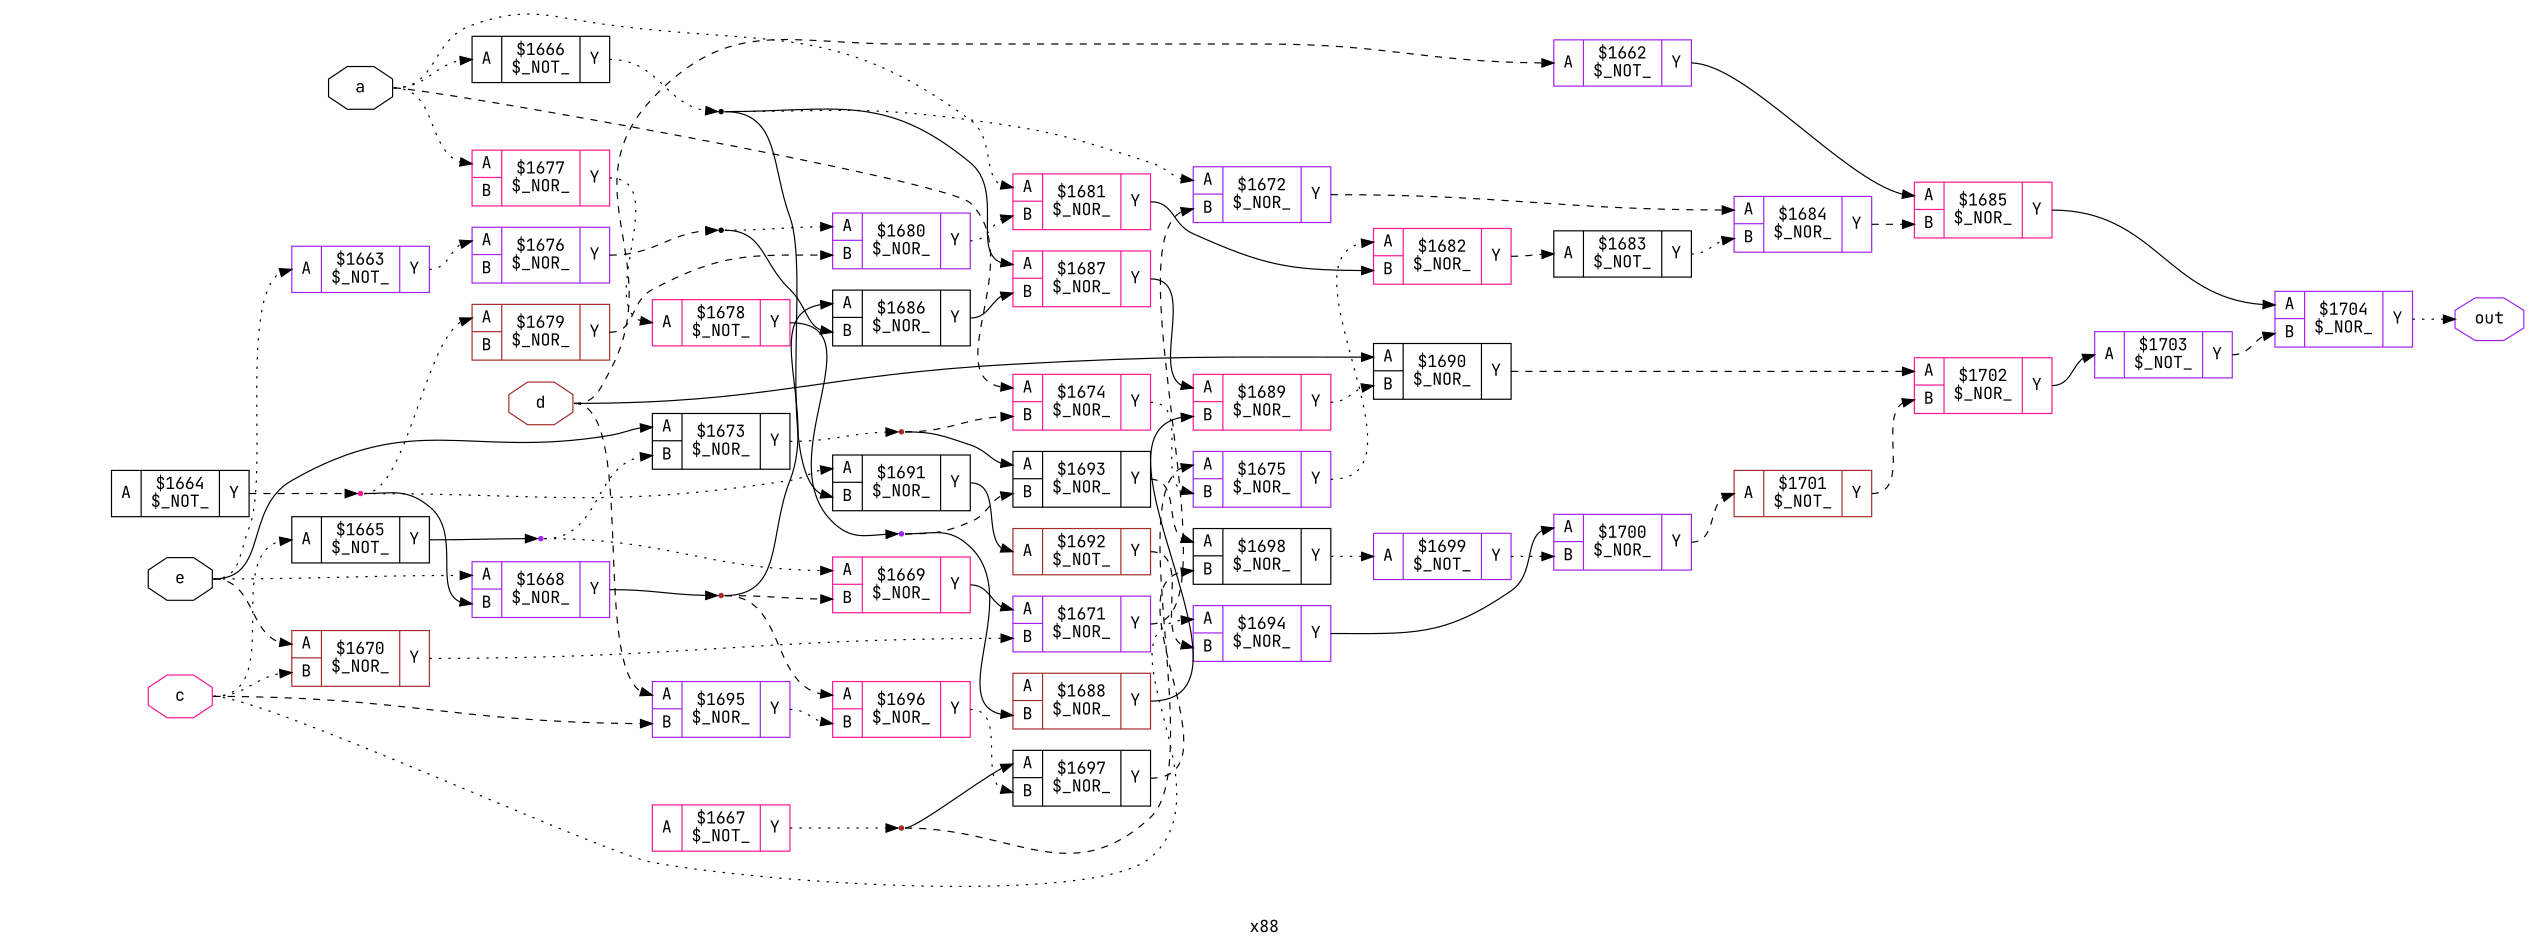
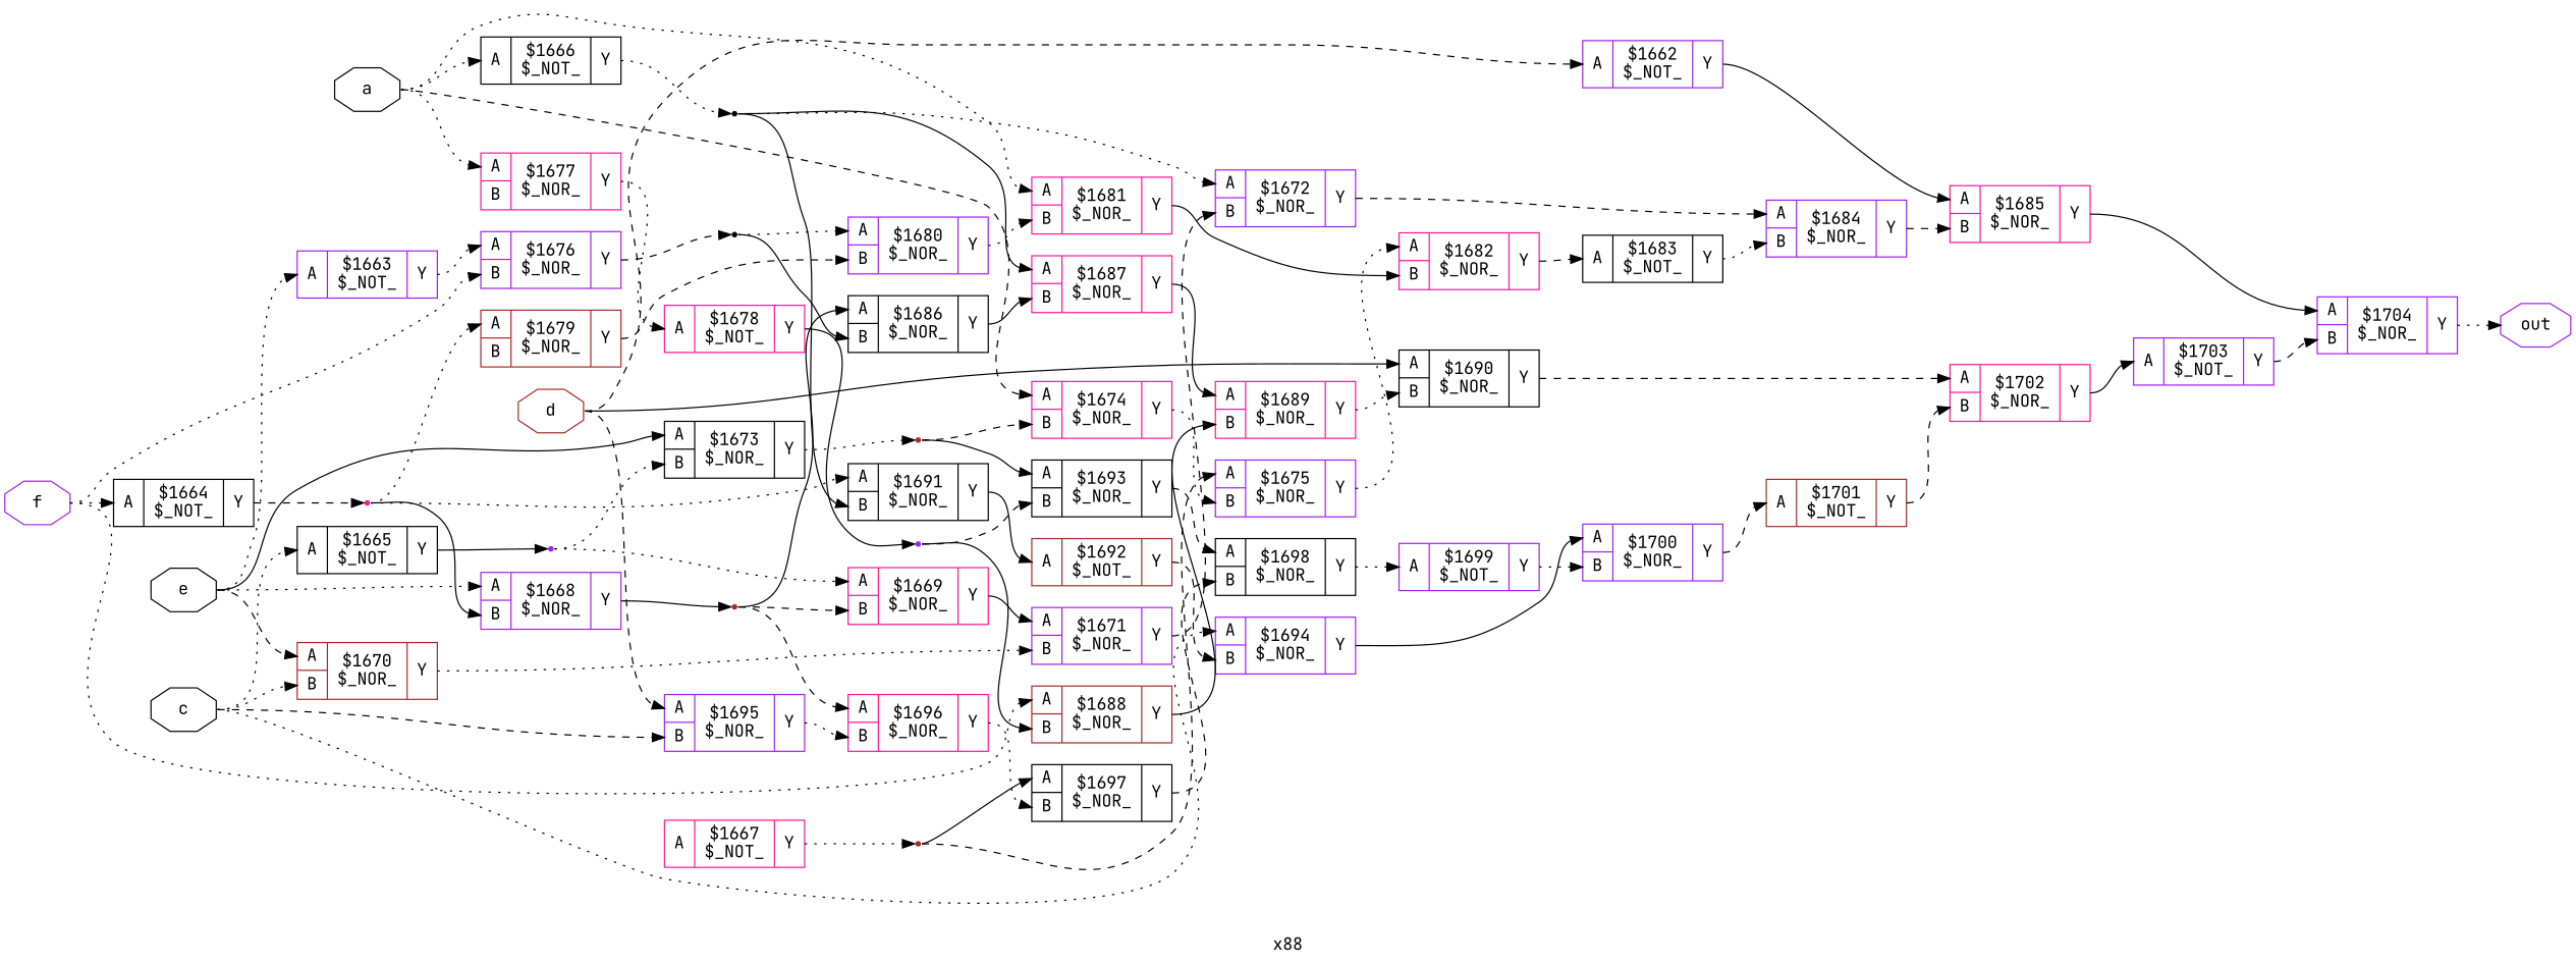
  digraph {
    fontname="JetBrains Mono"
    label=x88
    rankdir=LR
    remincross=true
    node [color=purple fontname="JetBrains Mono" shape=record]
    edge [color=black fontname="JetBrains Mono" headport="p50:w" style=dotted tailport="p51:e"]
    n43 [color=black fontcolor=black label=a shape=octagon]
    c56 [color=black label="{{<p50> A}|$1666\n$_NOT_|{<p51> Y}}"]
    c65 [color=deeppink label="{{<p50> A|<p58> B}|$1674\n$_NOR_|{<p51> Y}}"]
    c68 [color=deeppink label="{{<p50> A|<p58> B}|$1677\n$_NOR_|{<p51> Y}}"]
    c72 [color=deeppink label="{{<p50> A|<p58> B}|$1681\n$_NOR_|{<p51> Y}}"]
    n3 [color=black shape=point]
    c66 [label="{{<p50> A|<p58> B}|$1675\n$_NOR_|{<p51> Y}}"]
    c69 [color=deeppink label="{{<p50> A}|$1678\n$_NOT_|{<p51> Y}}"]
    c73 [color=deeppink label="{{<p50> A|<p58> B}|$1682\n$_NOR_|{<p51> Y}}"]
    c57 [color=deeppink label="{{<p50> A}|$1667\n$_NOT_|{<p51> Y}}"]
    n4 [color=brown shape=point]
    c70 [color=brown label="{{<p50> A|<p58> B}|$1679\n$_NOR_|{<p51> Y}}"]
    c71 [label="{{<p50> A|<p58> B}|$1680\n$_NOR_|{<p51> Y}}"]
-   n45 [color=deeppink fontcolor=black label=c shape=octagon]
+   n45 [color=black fontcolor=black label=c shape=octagon]
    c55 [color=black label="{{<p50> A}|$1665\n$_NOT_|{<p51> Y}}"]
    c61 [color=brown label="{{<p50> A|<p58> B}|$1670\n$_NOR_|{<p51> Y}}"]
    c85 [label="{{<p50> A|<p58> B}|$1694\n$_NOR_|{<p51> Y}}"]
    c86 [label="{{<p50> A|<p58> B}|$1695\n$_NOR_|{<p51> Y}}"]
    n2 [shape=point]
    c62 [label="{{<p50> A|<p58> B}|$1671\n$_NOR_|{<p51> Y}}"]
    c91 [label="{{<p50> A|<p58> B}|$1700\n$_NOR_|{<p51> Y}}"]
    c87 [color=deeppink label="{{<p50> A|<p58> B}|$1696\n$_NOR_|{<p51> Y}}"]
    n46 [color=brown fontcolor=black label=d shape=octagon]
    c52 [label="{{<p50> A}|$1662\n$_NOT_|{<p51> Y}}"]
    c81 [color=black label="{{<p50> A|<p58> B}|$1690\n$_NOR_|{<p51> Y}}"]
    c76 [color=deeppink label="{{<p50> A|<p58> B}|$1685\n$_NOR_|{<p51> Y}}"]
    c93 [color=deeppink label="{{<p50> A|<p58> B}|$1702\n$_NOR_|{<p51> Y}}"]
    n47 [color=black fontcolor=black label=e shape=octagon]
    c53 [label="{{<p50> A}|$1663\n$_NOT_|{<p51> Y}}"]
    c59 [label="{{<p50> A|<p58> B}|$1668\n$_NOR_|{<p51> Y}}"]
    c64 [color=black label="{{<p50> A|<p58> B}|$1673\n$_NOR_|{<p51> Y}}"]
    c67 [label="{{<p50> A|<p58> B}|$1676\n$_NOR_|{<p51> Y}}"]
    n5 [color=brown shape=point]
    n10 [color=brown shape=point]
+   n48 [fontcolor=black label=f shape=octagon]
    c54 [color=black label="{{<p50> A}|$1664\n$_NOT_|{<p51> Y}}"]
    c79 [color=brown label="{{<p50> A|<p58> B}|$1688\n$_NOR_|{<p51> Y}}"]
    n1 [color=deeppink shape=point]
    n13 [color=black shape=point]
    c80 [color=deeppink label="{{<p50> A|<p58> B}|$1689\n$_NOR_|{<p51> Y}}"]
    n49 [fontcolor=black label=out shape=octagon]
    c95 [label="{{<p50> A|<p58> B}|$1704\n$_NOR_|{<p51> Y}}"]
    c82 [color=black label="{{<p50> A|<p58> B}|$1691\n$_NOR_|{<p51> Y}}"]
    c60 [color=deeppink label="{{<p50> A|<p58> B}|$1669\n$_NOR_|{<p51> Y}}"]
    c63 [label="{{<p50> A|<p58> B}|$1672\n$_NOR_|{<p51> Y}}"]
    c78 [color=deeppink label="{{<p50> A|<p58> B}|$1687\n$_NOR_|{<p51> Y}}"]
    c88 [color=black label="{{<p50> A|<p58> B}|$1697\n$_NOR_|{<p51> Y}}"]
    c77 [color=black label="{{<p50> A|<p58> B}|$1686\n$_NOR_|{<p51> Y}}"]
    c75 [label="{{<p50> A|<p58> B}|$1684\n$_NOR_|{<p51> Y}}"]
    c84 [color=black label="{{<p50> A|<p58> B}|$1693\n$_NOR_|{<p51> Y}}"]
    c74 [color=black label="{{<p50> A}|$1683\n$_NOT_|{<p51> Y}}"]
    n15 [shape=point]
    c94 [label="{{<p50> A}|$1703\n$_NOT_|{<p51> Y}}"]
    c83 [color=brown label="{{<p50> A}|$1692\n$_NOT_|{<p51> Y}}"]
    c89 [color=black label="{{<p50> A|<p58> B}|$1698\n$_NOR_|{<p51> Y}}"]
    c90 [label="{{<p50> A}|$1699\n$_NOT_|{<p51> Y}}"]
    c92 [color=brown label="{{<p50> A}|$1701\n$_NOT_|{<p51> Y}}"]
    n43 -> c56 [tailport=e]
    n43 -> c65 [style=dashed tailport=e]
    n43 -> c68 [tailport=e]
    n43 -> c72 [tailport=e]
    c56 -> n3 [headport=w]
    c65 -> c66 [headport="p58:w"]
    c68 -> c69
    c72 -> c73 [headport="p58:w" style=solid]
    n3 -> c82 [headport="p58:w" style=solid tailport=e]
    n3 -> c63 [tailport=e]
    n3 -> c78 [style=solid tailport=e]
    c66 -> c73
    c69 -> n15 [headport=w style=solid]
    c73 -> c74 [style=dashed]
    c57 -> n4 [headport=w]
    n4 -> c66 [style=dashed tailport=e]
    n4 -> c88 [style=solid tailport=e]
    c70 -> c71 [headport="p58:w" style=dashed]
    c71 -> c72 [headport="p58:w"]
    n45 -> c55 [tailport=e]
    n45 -> c61 [headport="p58:w" tailport=e]
    n45 -> c85 [tailport=e]
    n45 -> c86 [headport="p58:w" style=dashed tailport=e]
    c55 -> n2 [headport=w style=solid]
    c61 -> c62 [headport="p58:w"]
    c85 -> c91 [style=solid]
    c86 -> c87 [headport="p58:w"]
    n2 -> c64 [headport="p58:w" tailport=e]
    n2 -> c60 [tailport=e]
    c62 -> c63 [headport="p58:w" style=dashed]
    c91 -> c92 [style=dashed]
    c87 -> c88 [headport="p58:w"]
    n46 -> c86 [style=dashed tailport=e]
    n46 -> c52 [style=dashed tailport=e]
    n46 -> c81 [style=solid tailport=e]
    c52 -> c76 [style=solid]
    c81 -> c93 [style=dashed]
    c76 -> c95 [style=solid]
    c93 -> c94 [style=solid]
    n47 -> c61 [style=dashed tailport=e]
    n47 -> c53 [tailport=e]
    n47 -> c59 [tailport=e]
    n47 -> c64 [style=solid tailport=e]
    c53 -> c67
    c59 -> n5 [headport=w style=solid]
    c64 -> n10 [headport=w]
    c67 -> n13 [headport=w style=dashed]
    n5 -> c87 [style=dashed tailport=e]
    n5 -> c60 [headport="p58:w" style=dashed tailport=e]
    n5 -> c77 [style=solid tailport=e]
    n10 -> c65 [headport="p58:w" style=dashed tailport=e]
    n10 -> c84 [style=solid tailport=e]
+   n48 -> c67 [headport="p58:w" tailport=e]
+   n48 -> c54 [tailport=e]
+   n48 -> c79 [tailport=e]
    c54 -> n1 [headport=w style=dashed]
    c79 -> c80 [headport="p58:w" style=solid]
    n1 -> c70 [tailport=e]
    n1 -> c59 [headport="p58:w" style=solid tailport=e]
    n1 -> c82 [tailport=e]
    n13 -> c71 [tailport=e]
    n13 -> c77 [headport="p58:w" style=solid tailport=e]
    c80 -> c81 [headport="p58:w"]
    c95 -> n49 [headport=w]
    c82 -> c83 [style=solid]
    c60 -> c62 [style=solid]
    c63 -> c75 [style=dashed]
    c78 -> c80 [style=solid]
    c88 -> c89 [headport="p58:w" style=dashed]
    c77 -> c78 [headport="p58:w" style=solid]
    c75 -> c76 [headport="p58:w" style=dashed]
    c84 -> c89 [style=dashed]
    c74 -> c75 [headport="p58:w"]
    n15 -> c79 [headport="p58:w" style=solid tailport=e]
    n15 -> c84 [headport="p58:w" style=dashed tailport=e]
    c94 -> c95 [headport="p58:w" style=dashed]
    c83 -> c85 [headport="p58:w" style=dashed]
    c89 -> c90
    c90 -> c91 [headport="p58:w"]
    c92 -> c93 [headport="p58:w" style=dashed]
  }
